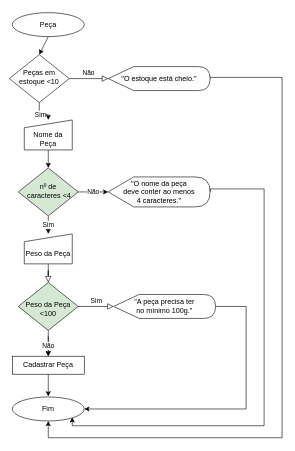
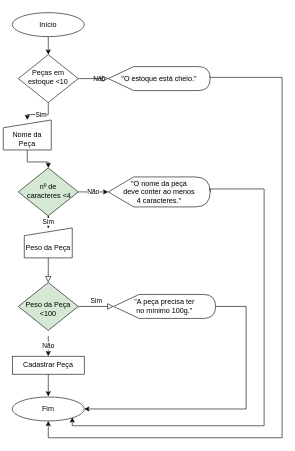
  <mxCell id="0" />
  <mxCell id="1" parent="0" />
  <mxCell id="2" value="" style="rounded=0;html=1;jettySize=auto;orthogonalLoop=1;fontSize=11;endArrow=block;endFill=0;endSize=8;strokeWidth=1;shadow=0;labelBackgroundColor=none;edgeStyle=orthogonalEdgeStyle;exitX=0.5;exitY=1;exitDx=0;exitDy=0;" parent="1" source="13" target="4" edge="1"><mxGeometry relative="1" as="geometry"><mxPoint x="10" y="227" as="sourcePoint" /></mxGeometry></mxCell>
  <mxCell id="3" value="Sim" style="edgeStyle=orthogonalEdgeStyle;rounded=0;html=1;jettySize=auto;orthogonalLoop=1;fontSize=11;endArrow=block;endFill=0;endSize=8;strokeWidth=1;shadow=0;labelBackgroundColor=none;entryX=0;entryY=0.5;entryDx=0;entryDy=0;entryPerimeter=0;exitX=1;exitY=0.5;exitDx=0;exitDy=0;" parent="1" source="4" target="21" edge="1"><mxGeometry y="10" relative="1" as="geometry"><mxPoint as="offset" /><mxPoint x="130" y="499" as="sourcePoint" /><mxPoint x="189" y="499" as="targetPoint" /></mxGeometry></mxCell>
  <mxCell id="4" value="&lt;br&gt;Peso da Peça &amp;lt;100" style="rhombus;whiteSpace=wrap;html=1;shadow=0;fontFamily=Helvetica;fontSize=12;align=center;strokeWidth=1;spacing=6;spacingTop=-4;fillColor=#d5e8d4;" parent="1" vertex="1"><mxGeometry x="30" y="470" width="100" height="80" as="geometry" /></mxCell>
  <mxCell id="5" value="Não" style="edgeStyle=orthogonalEdgeStyle;rounded=0;html=1;jettySize=auto;orthogonalLoop=1;fontSize=11;endArrow=block;endFill=0;endSize=8;strokeWidth=1;shadow=0;labelBackgroundColor=none;" parent="1" source="7" edge="1"><mxGeometry y="10" relative="1" as="geometry"><mxPoint as="offset" /><mxPoint x="180" y="130" as="targetPoint" /></mxGeometry></mxCell>
  <mxCell id="6" value="Sim" style="edgeStyle=orthogonalEdgeStyle;rounded=0;orthogonalLoop=1;jettySize=auto;html=1;exitX=0.5;exitY=1;exitDx=0;exitDy=0;" edge="1" parent="1" source="7" target="12"><mxGeometry relative="1" as="geometry" /></mxCell>
- <mxCell id="7" value="Peças em estoque &amp;lt;10" style="rhombus;whiteSpace=wrap;html=1;shadow=0;fontFamily=Helvetica;fontSize=12;align=center;strokeWidth=1;spacing=6;spacingTop=-4;" parent="1" vertex="1"><mxGeometry x="15" y="90" width="100" height="80" as="geometry" /></mxCell>
- <mxCell id="8" value="Peça" style="ellipse;whiteSpace=wrap;html=1;" vertex="1" parent="1"><mxGeometry x="20" y="20" width="120" height="40" as="geometry" /></mxCell>
+ <mxCell id="7" value="Peças em estoque &amp;lt;10" style="rhombus;whiteSpace=wrap;html=1;shadow=0;fontFamily=Helvetica;fontSize=12;align=center;strokeWidth=1;spacing=6;spacingTop=-4;" parent="1" vertex="1"><mxGeometry x="30" y="90" width="100" height="80" as="geometry" /></mxCell>
+ <mxCell id="8" value="Início" style="ellipse;whiteSpace=wrap;html=1;" vertex="1" parent="1"><mxGeometry x="20" y="20" width="120" height="40" as="geometry" /></mxCell>
  <mxCell id="9" value="Fim" style="ellipse;whiteSpace=wrap;html=1;" vertex="1" parent="1"><mxGeometry x="20" y="661" width="120" height="40" as="geometry" /></mxCell>
  <mxCell id="10" value="" style="endArrow=classic;html=1;rounded=0;exitX=0.5;exitY=1;exitDx=0;exitDy=0;entryX=0.5;entryY=0;entryDx=0;entryDy=0;" edge="1" parent="1" source="8" target="7"><mxGeometry width="50" height="50" relative="1" as="geometry"><mxPoint x="250" y="290" as="sourcePoint" /><mxPoint x="80" y="90" as="targetPoint" /></mxGeometry></mxCell>
  <mxCell id="11" style="edgeStyle=orthogonalEdgeStyle;rounded=0;orthogonalLoop=1;jettySize=auto;html=1;exitX=0.5;exitY=1;exitDx=0;exitDy=0;entryX=0.5;entryY=0;entryDx=0;entryDy=0;" edge="1" parent="1" source="12" target="18"><mxGeometry relative="1" as="geometry" /></mxCell>
- <mxCell id="12" value="&lt;br&gt;Nome da Peça" style="shape=manualInput;whiteSpace=wrap;html=1;size=13;" vertex="1" parent="1"><mxGeometry x="40" y="199" width="80" height="50" as="geometry" /></mxCell>
- <mxCell id="13" value="&lt;br&gt;Peso&amp;nbsp;da Peça" style="shape=manualInput;whiteSpace=wrap;html=1;size=13;" vertex="1" parent="1"><mxGeometry x="40" y="389" width="80" height="50" as="geometry" /></mxCell>
- <mxCell id="14" value="" style="edgeStyle=orthogonalEdgeStyle;rounded=0;orthogonalLoop=1;jettySize=auto;html=1;exitX=0.5;exitY=1;exitDx=0;exitDy=0;" edge="1" parent="1" source="4" target="25"><mxGeometry relative="1" as="geometry"><mxPoint x="80" y="557" as="sourcePoint" /></mxGeometry></mxCell>
+ <mxCell id="12" value="&lt;br&gt;Nome da Peça" style="shape=manualInput;whiteSpace=wrap;html=1;size=13;" vertex="1" parent="1"><mxGeometry x="5" y="199" width="80" height="50" as="geometry" /></mxCell>
+ <mxCell id="13" value="&lt;br&gt;Peso&amp;nbsp;da Peça" style="shape=manualInput;whiteSpace=wrap;html=1;size=13;" vertex="1" parent="1"><mxGeometry x="40" y="379" width="80" height="50" as="geometry" /></mxCell>
  <mxCell id="15" value="Não" style="edgeStyle=orthogonalEdgeStyle;rounded=0;orthogonalLoop=1;jettySize=auto;html=1;" edge="1" parent="1" source="18" target="19"><mxGeometry relative="1" as="geometry" /></mxCell>
  <mxCell id="16" style="edgeStyle=orthogonalEdgeStyle;rounded=0;orthogonalLoop=1;jettySize=auto;html=1;exitX=0.5;exitY=1;exitDx=0;exitDy=0;" edge="1" parent="1" source="18"><mxGeometry relative="1" as="geometry"><mxPoint x="80" y="359" as="targetPoint" /></mxGeometry></mxCell>
  <mxCell id="17" value="Sim" style="edgeStyle=orthogonalEdgeStyle;rounded=0;orthogonalLoop=1;jettySize=auto;html=1;exitX=0.5;exitY=1;exitDx=0;exitDy=0;" edge="1" parent="1" source="18" target="13"><mxGeometry relative="1" as="geometry" /></mxCell>
  <mxCell id="18" value="nº de&lt;br&gt;&amp;nbsp;caracteres &amp;lt;4" style="rhombus;whiteSpace=wrap;html=1;shadow=0;fontFamily=Helvetica;fontSize=12;align=center;strokeWidth=1;spacing=6;spacingTop=-4;fillColor=#d5e8d4;" vertex="1" parent="1"><mxGeometry x="30" y="279" width="100" height="80" as="geometry" /></mxCell>
  <mxCell id="19" value="&lt;span style=&quot;color: rgb(0, 0, 0); font-family: Helvetica; font-size: 12px; font-style: normal; font-variant-ligatures: normal; font-variant-caps: normal; font-weight: 400; letter-spacing: normal; orphans: 2; text-align: center; text-indent: 0px; text-transform: none; widows: 2; word-spacing: 0px; -webkit-text-stroke-width: 0px; background-color: rgb(248, 249, 250); text-decoration-thickness: initial; text-decoration-style: initial; text-decoration-color: initial; float: none; display: inline !important;&quot;&gt;&quot;O nome da peça &lt;br&gt;deve conter ao menos &lt;br&gt;4 caracteres.&quot;&lt;/span&gt;" style="shape=display;whiteSpace=wrap;html=1;" vertex="1" parent="1"><mxGeometry x="180" y="294" width="170" height="50" as="geometry" /></mxCell>
  <mxCell id="20" value="&lt;span style=&quot;color: rgb(0, 0, 0); font-family: Helvetica; font-size: 12px; font-style: normal; font-variant-ligatures: normal; font-variant-caps: normal; font-weight: 400; letter-spacing: normal; orphans: 2; text-align: center; text-indent: 0px; text-transform: none; widows: 2; word-spacing: 0px; -webkit-text-stroke-width: 0px; background-color: rgb(248, 249, 250); text-decoration-thickness: initial; text-decoration-style: initial; text-decoration-color: initial; float: none; display: inline !important;&quot;&gt;&quot;O estoque está cheio.&quot;&lt;/span&gt;" style="shape=display;whiteSpace=wrap;html=1;" vertex="1" parent="1"><mxGeometry x="180" y="110" width="170" height="40" as="geometry" /></mxCell>
  <mxCell id="21" value="&quot;A peça precisa ter &lt;br&gt;no mínimo 100g.&quot;" style="shape=display;whiteSpace=wrap;html=1;" vertex="1" parent="1"><mxGeometry x="189" y="490" width="170" height="40" as="geometry" /></mxCell>
  <mxCell id="22" value="" style="edgeStyle=segmentEdgeStyle;endArrow=classic;html=1;rounded=0;exitX=1;exitY=0.5;exitDx=0;exitDy=0;exitPerimeter=0;" edge="1" parent="1" source="19"><mxGeometry width="50" height="50" relative="1" as="geometry"><mxPoint x="350" y="309" as="sourcePoint" /><mxPoint x="120" y="695" as="targetPoint" /><Array as="points"><mxPoint x="350" y="314" /><mxPoint x="440" y="314" /><mxPoint x="440" y="709" /><mxPoint x="120" y="709" /></Array></mxGeometry></mxCell>
  <mxCell id="23" value="" style="edgeStyle=segmentEdgeStyle;endArrow=classic;html=1;rounded=0;entryX=0.5;entryY=1;entryDx=0;entryDy=0;" edge="1" parent="1" target="9"><mxGeometry width="50" height="50" relative="1" as="geometry"><mxPoint x="349" y="128" as="sourcePoint" /><mxPoint x="98" y="428.079" as="targetPoint" /><Array as="points"><mxPoint x="470" y="128" /><mxPoint x="470" y="729" /><mxPoint x="80" y="729" /></Array></mxGeometry></mxCell>
  <mxCell id="24" value="" style="edgeStyle=segmentEdgeStyle;endArrow=classic;html=1;rounded=0;entryX=1;entryY=0.5;entryDx=0;entryDy=0;exitX=1;exitY=0.5;exitDx=0;exitDy=0;exitPerimeter=0;" edge="1" parent="1" source="21" target="9"><mxGeometry width="50" height="50" relative="1" as="geometry"><mxPoint x="380" y="515" as="sourcePoint" /><mxPoint x="103" y="775" as="targetPoint" /><Array as="points"><mxPoint x="410" y="510" /><mxPoint x="410" y="681" /></Array></mxGeometry></mxCell>
  <mxCell id="25" value="Cadastrar Peça" style="rounded=0;whiteSpace=wrap;html=1;" vertex="1" parent="1"><mxGeometry x="20" y="593" width="120" height="30" as="geometry" /></mxCell>
  <mxCell id="26" value="Não" style="endArrow=classic;html=1;rounded=0;entryX=0.5;entryY=0;entryDx=0;entryDy=0;" edge="1" parent="1" target="25"><mxGeometry width="50" height="50" relative="1" as="geometry"><mxPoint x="80" y="559" as="sourcePoint" /><mxPoint x="290" y="475" as="targetPoint" /></mxGeometry></mxCell>
  <mxCell id="27" value="" style="endArrow=classic;html=1;rounded=0;exitX=0.5;exitY=1;exitDx=0;exitDy=0;" edge="1" parent="1" source="25"><mxGeometry width="50" height="50" relative="1" as="geometry"><mxPoint x="90" y="570" as="sourcePoint" /><mxPoint x="80" y="660" as="targetPoint" /></mxGeometry></mxCell>
